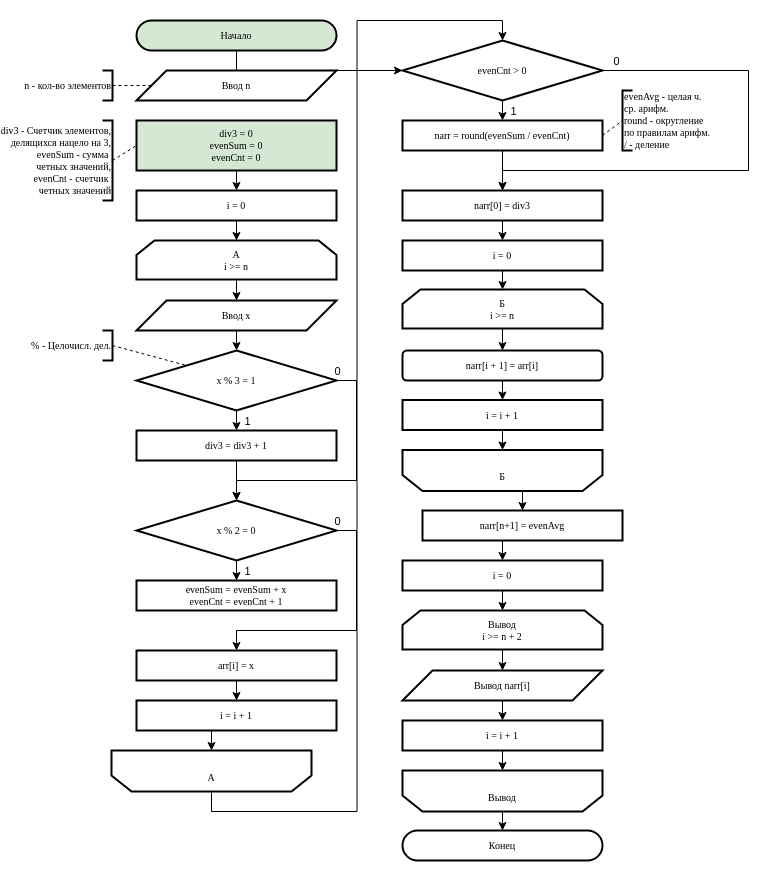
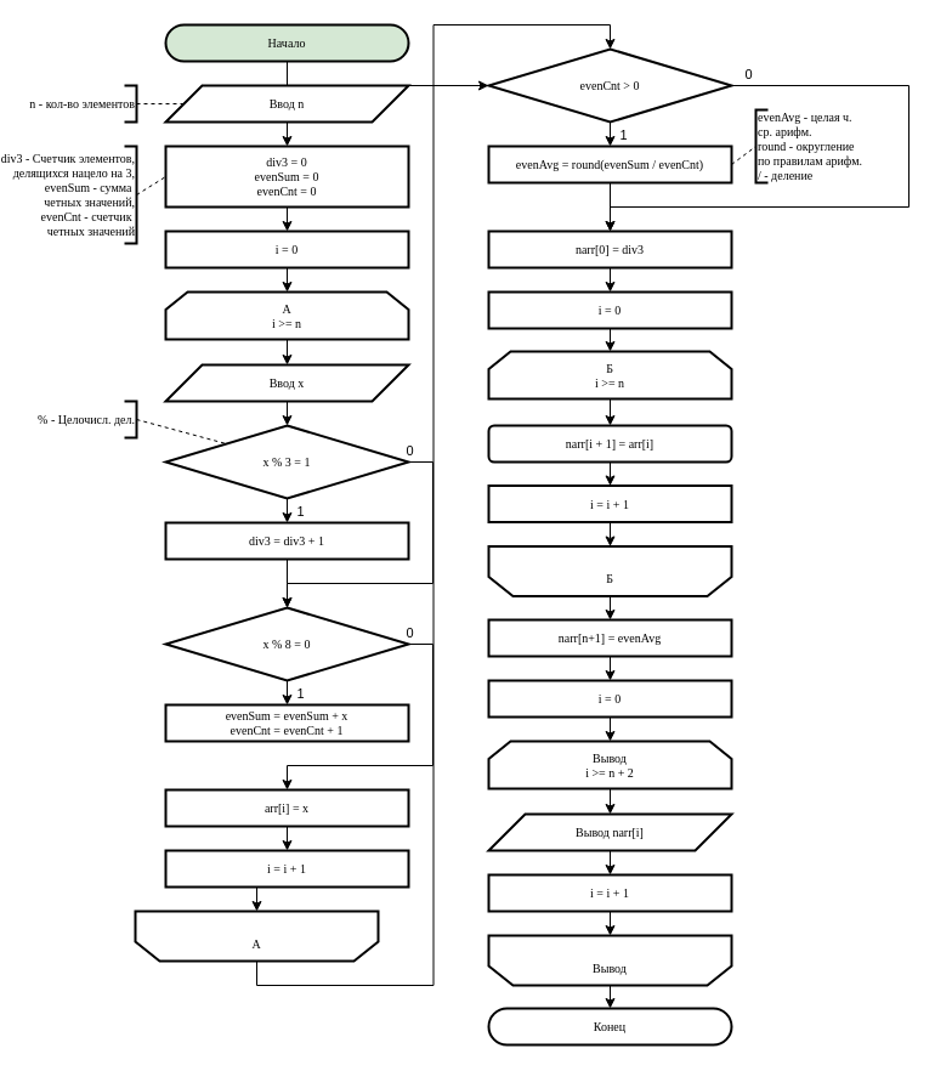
  <mxCell id="0" />
  <mxCell id="1" parent="0" />
  <mxCell id="2" style="edgeStyle=orthogonalEdgeStyle;rounded=0;orthogonalLoop=1;jettySize=auto;html=1;exitX=0.5;exitY=1;exitDx=0;exitDy=0;" edge="1" parent="1" source="3" target="38"><mxGeometry relative="1" as="geometry" /></mxCell>
  <mxCell id="3" value="Начало" style="rounded=1;whiteSpace=wrap;html=1;arcSize=50;container=0;strokeWidth=2;fontFamily=JetBrains Mono;fontSize=10;fillColor=#d5e8d4;" vertex="1" parent="1"><mxGeometry x="54" y="20" width="200" height="30" as="geometry" /></mxCell>
  <mxCell id="4" value="Конец" style="rounded=1;whiteSpace=wrap;html=1;arcSize=50;container=0;strokeWidth=2;fontFamily=JetBrains Mono;fontSize=10;" vertex="1" parent="1"><mxGeometry x="320" y="830" width="200" height="30" as="geometry" /></mxCell>
+ <mxCell id="5" style="edgeStyle=orthogonalEdgeStyle;rounded=0;orthogonalLoop=1;jettySize=auto;html=1;exitX=0.5;exitY=1;exitDx=0;exitDy=0;entryX=0.5;entryY=0;entryDx=0;entryDy=0;" edge="1" parent="1" source="6" target="8"><mxGeometry relative="1" as="geometry" /></mxCell>
  <mxCell id="6" value="Ввод n" style="shape=parallelogram;perimeter=parallelogramPerimeter;whiteSpace=wrap;html=1;fixedSize=1;size=30;container=0;strokeWidth=2;fontFamily=JetBrains Mono;fontSize=10;" vertex="1" parent="1"><mxGeometry x="54" y="70" width="200" height="30" as="geometry" /></mxCell>
  <mxCell id="7" style="edgeStyle=orthogonalEdgeStyle;rounded=0;orthogonalLoop=1;jettySize=auto;html=1;exitX=0.5;exitY=1;exitDx=0;exitDy=0;entryX=0.5;entryY=0;entryDx=0;entryDy=0;" edge="1" parent="1" source="8" target="14"><mxGeometry relative="1" as="geometry" /></mxCell>
- <mxCell id="8" value="div3 = 0&lt;div&gt;evenSum = 0&lt;/div&gt;&lt;div&gt;evenCnt = 0&lt;/div&gt;" style="rounded=0;whiteSpace=wrap;html=1;strokeWidth=2;fontFamily=JetBrains Mono;fontSize=10;fillColor=#d5e8d4;" vertex="1" parent="1"><mxGeometry x="54" y="120" width="200" height="50" as="geometry" /></mxCell>
+ <mxCell id="8" value="div3 = 0&lt;div&gt;evenSum = 0&lt;/div&gt;&lt;div&gt;evenCnt = 0&lt;/div&gt;" style="rounded=0;whiteSpace=wrap;html=1;strokeWidth=2;fontFamily=JetBrains Mono;fontSize=10;" vertex="1" parent="1"><mxGeometry x="54" y="120" width="200" height="50" as="geometry" /></mxCell>
  <mxCell id="9" style="edgeStyle=orthogonalEdgeStyle;rounded=0;orthogonalLoop=1;jettySize=auto;html=1;exitX=0.5;exitY=0;exitDx=0;exitDy=0;entryX=0.5;entryY=0;entryDx=0;entryDy=0;" edge="1" parent="1" source="10" target="38"><mxGeometry relative="1" as="geometry" /></mxCell>
  <mxCell id="10" value="&lt;div style=&quot;font-size: 10px;&quot;&gt;&lt;br style=&quot;font-size: 10px;&quot;&gt;&lt;/div&gt;&lt;div style=&quot;font-size: 10px;&quot;&gt;A&lt;/div&gt;" style="shape=loopLimit;whiteSpace=wrap;html=1;size=20;direction=west;strokeWidth=2;fontFamily=JetBrains Mono;fontSize=10;" vertex="1" parent="1"><mxGeometry x="29" y="750" width="200" height="41" as="geometry" /></mxCell>
  <mxCell id="11" style="edgeStyle=orthogonalEdgeStyle;rounded=0;orthogonalLoop=1;jettySize=auto;html=1;exitX=0.5;exitY=1;exitDx=0;exitDy=0;entryX=0.5;entryY=0;entryDx=0;entryDy=0;" edge="1" parent="1" source="12" target="18"><mxGeometry relative="1" as="geometry" /></mxCell>
  <mxCell id="12" value="&lt;div style=&quot;font-size: 10px;&quot;&gt;A&lt;/div&gt;&lt;div style=&quot;font-size: 10px;&quot;&gt;i &amp;gt;= n&lt;/div&gt;" style="shape=loopLimit;whiteSpace=wrap;html=1;size=18;direction=east;strokeWidth=2;fontFamily=JetBrains Mono;fontSize=10;" vertex="1" parent="1"><mxGeometry x="54" y="240" width="200" height="39" as="geometry" /></mxCell>
  <mxCell id="13" style="edgeStyle=orthogonalEdgeStyle;rounded=0;orthogonalLoop=1;jettySize=auto;html=1;exitX=0.5;exitY=1;exitDx=0;exitDy=0;entryX=0.5;entryY=0;entryDx=0;entryDy=0;" edge="1" parent="1" source="14" target="12"><mxGeometry relative="1" as="geometry" /></mxCell>
  <mxCell id="14" value="i = 0" style="rounded=0;whiteSpace=wrap;html=1;strokeWidth=2;fontFamily=JetBrains Mono;fontSize=10;" vertex="1" parent="1"><mxGeometry x="54" y="190" width="200" height="30" as="geometry" /></mxCell>
  <mxCell id="15" style="edgeStyle=orthogonalEdgeStyle;rounded=0;orthogonalLoop=1;jettySize=auto;html=1;exitX=0.5;exitY=1;exitDx=0;exitDy=0;entryX=0.5;entryY=1;entryDx=0;entryDy=0;" edge="1" parent="1" source="16" target="10"><mxGeometry relative="1" as="geometry" /></mxCell>
  <mxCell id="16" value="i = i + 1" style="rounded=0;whiteSpace=wrap;html=1;strokeWidth=2;fontFamily=JetBrains Mono;fontSize=10;" vertex="1" parent="1"><mxGeometry x="54" y="700" width="200" height="30" as="geometry" /></mxCell>
  <mxCell id="17" style="edgeStyle=orthogonalEdgeStyle;rounded=0;orthogonalLoop=1;jettySize=auto;html=1;exitX=0.5;exitY=1;exitDx=0;exitDy=0;entryX=0.5;entryY=0;entryDx=0;entryDy=0;" edge="1" parent="1" source="18" target="23"><mxGeometry relative="1" as="geometry" /></mxCell>
  <mxCell id="18" value="Ввод x" style="shape=parallelogram;perimeter=parallelogramPerimeter;whiteSpace=wrap;html=1;fixedSize=1;size=30;container=0;strokeWidth=2;fontFamily=JetBrains Mono;fontSize=10;" vertex="1" parent="1"><mxGeometry x="54" y="300" width="200" height="30" as="geometry" /></mxCell>
  <mxCell id="19" style="edgeStyle=orthogonalEdgeStyle;rounded=0;orthogonalLoop=1;jettySize=auto;html=1;exitX=0.5;exitY=1;exitDx=0;exitDy=0;entryX=0.5;entryY=0;entryDx=0;entryDy=0;" edge="1" parent="1" source="23" target="25"><mxGeometry relative="1" as="geometry" /></mxCell>
  <mxCell id="20" value="1" style="edgeLabel;html=1;align=center;verticalAlign=middle;resizable=0;points=[];" vertex="1" connectable="0" parent="19"><mxGeometry x="-0.4" y="1" relative="1" as="geometry"><mxPoint x="9" y="4" as="offset" /></mxGeometry></mxCell>
  <mxCell id="21" style="edgeStyle=orthogonalEdgeStyle;rounded=0;orthogonalLoop=1;jettySize=auto;html=1;exitX=1;exitY=0.5;exitDx=0;exitDy=0;entryX=0.5;entryY=0;entryDx=0;entryDy=0;" edge="1" parent="1" source="23" target="30"><mxGeometry relative="1" as="geometry"><Array as="points"><mxPoint x="274" y="380" /><mxPoint x="274" y="480" /><mxPoint x="154" y="480" /></Array></mxGeometry></mxCell>
  <mxCell id="22" value="0" style="edgeLabel;html=1;align=center;verticalAlign=middle;resizable=0;points=[];" vertex="1" connectable="0" parent="21"><mxGeometry x="-0.946" y="1" relative="1" as="geometry"><mxPoint x="-7" y="-9" as="offset" /></mxGeometry></mxCell>
  <mxCell id="23" value="x % 3 = 1" style="rhombus;whiteSpace=wrap;html=1;strokeWidth=2;fontFamily=JetBrains Mono;fontSize=10;" vertex="1" parent="1"><mxGeometry x="54" y="350" width="200" height="60" as="geometry" /></mxCell>
  <mxCell id="24" style="edgeStyle=orthogonalEdgeStyle;rounded=0;orthogonalLoop=1;jettySize=auto;html=1;exitX=0.5;exitY=1;exitDx=0;exitDy=0;" edge="1" parent="1" source="25"><mxGeometry relative="1" as="geometry"><mxPoint x="154" y="500" as="targetPoint" /></mxGeometry></mxCell>
  <mxCell id="25" value="div3 = div3 + 1" style="rounded=0;whiteSpace=wrap;html=1;strokeWidth=2;fontFamily=JetBrains Mono;fontSize=10;" vertex="1" parent="1"><mxGeometry x="54" y="430" width="200" height="30" as="geometry" /></mxCell>
  <mxCell id="26" style="edgeStyle=orthogonalEdgeStyle;rounded=0;orthogonalLoop=1;jettySize=auto;html=1;exitX=0.5;exitY=1;exitDx=0;exitDy=0;entryX=0.5;entryY=0;entryDx=0;entryDy=0;" edge="1" parent="1" source="30" target="31"><mxGeometry relative="1" as="geometry" /></mxCell>
  <mxCell id="27" value="1" style="edgeLabel;html=1;align=center;verticalAlign=middle;resizable=0;points=[];" vertex="1" connectable="0" parent="26"><mxGeometry x="-0.337" y="1" relative="1" as="geometry"><mxPoint x="9" y="3" as="offset" /></mxGeometry></mxCell>
  <mxCell id="28" style="edgeStyle=orthogonalEdgeStyle;rounded=0;orthogonalLoop=1;jettySize=auto;html=1;exitX=1;exitY=0.5;exitDx=0;exitDy=0;entryX=0.5;entryY=0;entryDx=0;entryDy=0;" edge="1" parent="1" source="30" target="33"><mxGeometry relative="1" as="geometry"><Array as="points"><mxPoint x="274" y="530" /><mxPoint x="274" y="630" /><mxPoint x="154" y="630" /></Array></mxGeometry></mxCell>
  <mxCell id="29" value="0" style="edgeLabel;html=1;align=center;verticalAlign=middle;resizable=0;points=[];" vertex="1" connectable="0" parent="28"><mxGeometry x="-0.901" relative="1" as="geometry"><mxPoint x="-13" y="-10" as="offset" /></mxGeometry></mxCell>
- <mxCell id="30" value="x % 2 = 0" style="rhombus;whiteSpace=wrap;html=1;strokeWidth=2;fontFamily=JetBrains Mono;fontSize=10;" vertex="1" parent="1"><mxGeometry x="54" y="500" width="200" height="60" as="geometry" /></mxCell>
+ <mxCell id="30" value="x % 8 = 0" style="rhombus;whiteSpace=wrap;html=1;strokeWidth=2;fontFamily=JetBrains Mono;fontSize=10;" vertex="1" parent="1"><mxGeometry x="54" y="500" width="200" height="60" as="geometry" /></mxCell>
  <mxCell id="31" value="evenSum = evenSum + x&lt;div&gt;evenCnt = evenCnt + 1&lt;/div&gt;" style="rounded=0;whiteSpace=wrap;html=1;strokeWidth=2;fontFamily=JetBrains Mono;fontSize=10;" vertex="1" parent="1"><mxGeometry x="54" y="580" width="200" height="30" as="geometry" /></mxCell>
  <mxCell id="32" style="edgeStyle=orthogonalEdgeStyle;rounded=0;orthogonalLoop=1;jettySize=auto;html=1;exitX=0.5;exitY=1;exitDx=0;exitDy=0;entryX=0.5;entryY=0;entryDx=0;entryDy=0;" edge="1" parent="1" source="33" target="16"><mxGeometry relative="1" as="geometry" /></mxCell>
  <mxCell id="33" value="arr[i] = x" style="rounded=0;whiteSpace=wrap;html=1;strokeWidth=2;fontFamily=JetBrains Mono;fontSize=10;" vertex="1" parent="1"><mxGeometry x="54" y="650" width="200" height="30" as="geometry" /></mxCell>
  <mxCell id="34" style="edgeStyle=orthogonalEdgeStyle;rounded=0;orthogonalLoop=1;jettySize=auto;html=1;exitX=0.5;exitY=1;exitDx=0;exitDy=0;entryX=0.5;entryY=0;entryDx=0;entryDy=0;" edge="1" parent="1" source="38" target="40"><mxGeometry relative="1" as="geometry" /></mxCell>
  <mxCell id="35" value="1" style="edgeLabel;html=1;align=center;verticalAlign=middle;resizable=0;points=[];" vertex="1" connectable="0" parent="34"><mxGeometry x="-0.3" y="2" relative="1" as="geometry"><mxPoint x="8" y="3" as="offset" /></mxGeometry></mxCell>
  <mxCell id="36" style="edgeStyle=orthogonalEdgeStyle;rounded=0;orthogonalLoop=1;jettySize=auto;html=1;exitX=1;exitY=0.5;exitDx=0;exitDy=0;entryX=0.5;entryY=0;entryDx=0;entryDy=0;" edge="1" parent="1" source="38" target="42"><mxGeometry relative="1" as="geometry"><Array as="points"><mxPoint x="666" y="70" /><mxPoint x="666" y="170" /><mxPoint x="420" y="170" /></Array></mxGeometry></mxCell>
  <mxCell id="37" value="0" style="edgeLabel;html=1;align=center;verticalAlign=middle;resizable=0;points=[];" vertex="1" connectable="0" parent="36"><mxGeometry x="-0.9" y="1" relative="1" as="geometry"><mxPoint x="-13" y="-9" as="offset" /></mxGeometry></mxCell>
  <mxCell id="38" value="evenCnt &amp;gt; 0" style="rhombus;whiteSpace=wrap;html=1;strokeWidth=2;fontFamily=JetBrains Mono;fontSize=10;" vertex="1" parent="1"><mxGeometry x="320" y="40" width="200" height="60" as="geometry" /></mxCell>
  <mxCell id="39" style="edgeStyle=orthogonalEdgeStyle;rounded=0;orthogonalLoop=1;jettySize=auto;html=1;exitX=0.5;exitY=1;exitDx=0;exitDy=0;entryX=0.5;entryY=0;entryDx=0;entryDy=0;" edge="1" parent="1" source="40" target="42"><mxGeometry relative="1" as="geometry" /></mxCell>
- <mxCell id="40" value="narr = round(evenSum / evenCnt)" style="rounded=0;whiteSpace=wrap;html=1;strokeWidth=2;fontFamily=JetBrains Mono;fontSize=10;" vertex="1" parent="1"><mxGeometry x="320" y="120" width="200" height="30" as="geometry" /></mxCell>
+ <mxCell id="40" value="evenAvg = round(evenSum / evenCnt)" style="rounded=0;whiteSpace=wrap;html=1;strokeWidth=2;fontFamily=JetBrains Mono;fontSize=10;" vertex="1" parent="1"><mxGeometry x="320" y="120" width="200" height="30" as="geometry" /></mxCell>
  <mxCell id="41" style="edgeStyle=orthogonalEdgeStyle;rounded=0;orthogonalLoop=1;jettySize=auto;html=1;exitX=0.5;exitY=1;exitDx=0;exitDy=0;entryX=0.5;entryY=0;entryDx=0;entryDy=0;" edge="1" parent="1" source="42" target="48"><mxGeometry relative="1" as="geometry" /></mxCell>
  <mxCell id="42" value="narr[0] = div3" style="rounded=0;whiteSpace=wrap;html=1;strokeWidth=2;fontFamily=JetBrains Mono;fontSize=10;" vertex="1" parent="1"><mxGeometry x="320" y="190" width="200" height="30" as="geometry" /></mxCell>
  <mxCell id="43" style="edgeStyle=orthogonalEdgeStyle;rounded=0;orthogonalLoop=1;jettySize=auto;html=1;exitX=0.5;exitY=0;exitDx=0;exitDy=0;entryX=0.5;entryY=0;entryDx=0;entryDy=0;" edge="1" parent="1" source="44" target="54"><mxGeometry relative="1" as="geometry" /></mxCell>
  <mxCell id="44" value="&lt;div style=&quot;font-size: 10px;&quot;&gt;&lt;br style=&quot;font-size: 10px;&quot;&gt;&lt;/div&gt;&lt;div style=&quot;font-size: 10px;&quot;&gt;Б&lt;/div&gt;" style="shape=loopLimit;whiteSpace=wrap;html=1;size=20;direction=west;strokeWidth=2;fontFamily=JetBrains Mono;fontSize=10;" vertex="1" parent="1"><mxGeometry x="320" y="449.5" width="200" height="41" as="geometry" /></mxCell>
  <mxCell id="45" style="edgeStyle=orthogonalEdgeStyle;rounded=0;orthogonalLoop=1;jettySize=auto;html=1;exitX=0.5;exitY=1;exitDx=0;exitDy=0;entryX=0.5;entryY=0;entryDx=0;entryDy=0;" edge="1" parent="1" source="46" target="52"><mxGeometry relative="1" as="geometry" /></mxCell>
  <mxCell id="46" value="&lt;div style=&quot;font-size: 10px;&quot;&gt;Б&lt;/div&gt;&lt;div style=&quot;font-size: 10px;&quot;&gt;i &amp;gt;= n&lt;/div&gt;" style="shape=loopLimit;whiteSpace=wrap;html=1;size=18;direction=east;strokeWidth=2;fontFamily=JetBrains Mono;fontSize=10;" vertex="1" parent="1"><mxGeometry x="320" y="289" width="200" height="39" as="geometry" /></mxCell>
  <mxCell id="47" style="edgeStyle=orthogonalEdgeStyle;rounded=0;orthogonalLoop=1;jettySize=auto;html=1;exitX=0.5;exitY=1;exitDx=0;exitDy=0;entryX=0.5;entryY=0;entryDx=0;entryDy=0;" edge="1" parent="1" source="48" target="46"><mxGeometry relative="1" as="geometry" /></mxCell>
  <mxCell id="48" value="i = 0" style="rounded=0;whiteSpace=wrap;html=1;strokeWidth=2;fontFamily=JetBrains Mono;fontSize=10;" vertex="1" parent="1"><mxGeometry x="320" y="240" width="200" height="30" as="geometry" /></mxCell>
  <mxCell id="49" style="edgeStyle=orthogonalEdgeStyle;rounded=0;orthogonalLoop=1;jettySize=auto;html=1;exitX=0.5;exitY=1;exitDx=0;exitDy=0;entryX=0.5;entryY=1;entryDx=0;entryDy=0;" edge="1" parent="1" source="50" target="44"><mxGeometry relative="1" as="geometry" /></mxCell>
  <mxCell id="50" value="i = i + 1" style="rounded=0;whiteSpace=wrap;html=1;strokeWidth=2;fontFamily=JetBrains Mono;fontSize=10;" vertex="1" parent="1"><mxGeometry x="320" y="399.5" width="200" height="30" as="geometry" /></mxCell>
  <mxCell id="51" style="edgeStyle=orthogonalEdgeStyle;rounded=0;orthogonalLoop=1;jettySize=auto;html=1;exitX=0.5;exitY=1;exitDx=0;exitDy=0;entryX=0.5;entryY=0;entryDx=0;entryDy=0;" edge="1" parent="1" source="52" target="50"><mxGeometry relative="1" as="geometry" /></mxCell>
  <mxCell id="52" value="narr[i + 1] = arr[i]" style="whiteSpace=wrap;html=1;strokeWidth=2;fontFamily=JetBrains Mono;fontSize=10;rounded=1;" vertex="1" parent="1"><mxGeometry x="320" y="350" width="200" height="30" as="geometry" /></mxCell>
  <mxCell id="53" style="edgeStyle=orthogonalEdgeStyle;rounded=0;orthogonalLoop=1;jettySize=auto;html=1;exitX=0.5;exitY=1;exitDx=0;exitDy=0;entryX=0.5;entryY=0;entryDx=0;entryDy=0;" edge="1" parent="1" source="54" target="60"><mxGeometry relative="1" as="geometry" /></mxCell>
- <mxCell id="54" value="narr[n+1] = evenAvg" style="rounded=0;whiteSpace=wrap;html=1;strokeWidth=2;fontFamily=JetBrains Mono;fontSize=10;" vertex="1" parent="1"><mxGeometry x="340" y="510" width="200" height="30" as="geometry" /></mxCell>
+ <mxCell id="54" value="narr[n+1] = evenAvg" style="rounded=0;whiteSpace=wrap;html=1;strokeWidth=2;fontFamily=JetBrains Mono;fontSize=10;" vertex="1" parent="1"><mxGeometry x="320" y="510" width="200" height="30" as="geometry" /></mxCell>
  <mxCell id="55" style="edgeStyle=orthogonalEdgeStyle;rounded=0;orthogonalLoop=1;jettySize=auto;html=1;exitX=0.5;exitY=0;exitDx=0;exitDy=0;entryX=0.5;entryY=0;entryDx=0;entryDy=0;" edge="1" parent="1" source="56" target="4"><mxGeometry relative="1" as="geometry" /></mxCell>
  <mxCell id="56" value="&lt;div style=&quot;font-size: 10px;&quot;&gt;&lt;br style=&quot;font-size: 10px;&quot;&gt;&lt;/div&gt;&lt;div style=&quot;font-size: 10px;&quot;&gt;Вывод&lt;/div&gt;" style="shape=loopLimit;whiteSpace=wrap;html=1;size=20;direction=west;strokeWidth=2;fontFamily=JetBrains Mono;fontSize=10;" vertex="1" parent="1"><mxGeometry x="320" y="770" width="200" height="41" as="geometry" /></mxCell>
  <mxCell id="57" style="edgeStyle=orthogonalEdgeStyle;rounded=0;orthogonalLoop=1;jettySize=auto;html=1;exitX=0.5;exitY=1;exitDx=0;exitDy=0;entryX=0.5;entryY=0;entryDx=0;entryDy=0;" edge="1" parent="1" source="58" target="64"><mxGeometry relative="1" as="geometry" /></mxCell>
  <mxCell id="58" value="&lt;div style=&quot;font-size: 10px;&quot;&gt;Вывод&lt;/div&gt;&lt;div style=&quot;font-size: 10px;&quot;&gt;i &amp;gt;= n + 2&lt;/div&gt;" style="shape=loopLimit;whiteSpace=wrap;html=1;size=18;direction=east;strokeWidth=2;fontFamily=JetBrains Mono;fontSize=10;" vertex="1" parent="1"><mxGeometry x="320" y="610" width="200" height="39" as="geometry" /></mxCell>
  <mxCell id="59" style="edgeStyle=orthogonalEdgeStyle;rounded=0;orthogonalLoop=1;jettySize=auto;html=1;exitX=0.5;exitY=1;exitDx=0;exitDy=0;entryX=0.5;entryY=0;entryDx=0;entryDy=0;" edge="1" parent="1" source="60" target="58"><mxGeometry relative="1" as="geometry" /></mxCell>
  <mxCell id="60" value="i = 0" style="rounded=0;whiteSpace=wrap;html=1;strokeWidth=2;fontFamily=JetBrains Mono;fontSize=10;" vertex="1" parent="1"><mxGeometry x="320" y="560" width="200" height="30" as="geometry" /></mxCell>
  <mxCell id="61" style="edgeStyle=orthogonalEdgeStyle;rounded=0;orthogonalLoop=1;jettySize=auto;html=1;exitX=0.5;exitY=1;exitDx=0;exitDy=0;entryX=0.5;entryY=1;entryDx=0;entryDy=0;" edge="1" parent="1" source="62" target="56"><mxGeometry relative="1" as="geometry" /></mxCell>
  <mxCell id="62" value="i = i + 1" style="rounded=0;whiteSpace=wrap;html=1;strokeWidth=2;fontFamily=JetBrains Mono;fontSize=10;" vertex="1" parent="1"><mxGeometry x="320" y="720" width="200" height="30" as="geometry" /></mxCell>
  <mxCell id="63" style="edgeStyle=orthogonalEdgeStyle;rounded=0;orthogonalLoop=1;jettySize=auto;html=1;exitX=0.5;exitY=1;exitDx=0;exitDy=0;entryX=0.5;entryY=0;entryDx=0;entryDy=0;" edge="1" parent="1" source="64" target="62"><mxGeometry relative="1" as="geometry" /></mxCell>
  <mxCell id="64" value="Вывод narr[i]" style="shape=parallelogram;perimeter=parallelogramPerimeter;whiteSpace=wrap;html=1;fixedSize=1;size=30;container=0;strokeWidth=2;fontFamily=JetBrains Mono;fontSize=10;" vertex="1" parent="1"><mxGeometry x="320" y="670" width="200" height="30" as="geometry" /></mxCell>
  <mxCell id="65" style="edgeStyle=orthogonalEdgeStyle;rounded=0;orthogonalLoop=1;jettySize=auto;html=1;exitX=0;exitY=0.5;exitDx=0;exitDy=0;exitPerimeter=0;entryX=0;entryY=0.5;entryDx=0;entryDy=0;dashed=1;endArrow=none;endFill=0;" edge="1" parent="1" source="66" target="6"><mxGeometry relative="1" as="geometry" /></mxCell>
  <mxCell id="66" value="n - кол-во элементов" style="strokeWidth=2;html=1;shape=mxgraph.flowchart.annotation_1;align=right;pointerEvents=1;fontFamily=JetBrains Mono;fontSize=10;direction=west;" vertex="1" parent="1"><mxGeometry x="20" y="70" width="10" height="30" as="geometry" /></mxCell>
  <mxCell id="67" style="rounded=0;orthogonalLoop=1;jettySize=auto;html=1;exitX=0;exitY=0.5;exitDx=0;exitDy=0;exitPerimeter=0;entryX=0;entryY=0.5;entryDx=0;entryDy=0;dashed=1;endArrow=none;endFill=0;" edge="1" parent="1" source="68" target="8"><mxGeometry relative="1" as="geometry" /></mxCell>
  <mxCell id="68" value="div3 -&amp;nbsp;Счетчик элементов,&lt;br&gt;делящихся нацело на 3,&lt;div&gt;evenSum - сумма&amp;nbsp;&lt;/div&gt;&lt;div&gt;четных значений,&lt;br&gt;evenCnt - счетчик&amp;nbsp;&lt;/div&gt;&lt;div&gt;четных значений&lt;/div&gt;" style="strokeWidth=2;html=1;shape=mxgraph.flowchart.annotation_1;align=right;pointerEvents=1;fontFamily=JetBrains Mono;fontSize=10;direction=west;" vertex="1" parent="1"><mxGeometry x="20" y="120" width="10" height="80" as="geometry" /></mxCell>
  <mxCell id="69" value="evenAvg - целая ч.&lt;div&gt;ср. арифм.&lt;/div&gt;&lt;div&gt;round - округление&lt;br&gt;по правилам арифм.&lt;/div&gt;&lt;div&gt;/ - деление&lt;/div&gt;" style="strokeWidth=2;html=1;shape=mxgraph.flowchart.annotation_1;align=left;pointerEvents=1;fontFamily=JetBrains Mono;fontSize=10;" vertex="1" parent="1"><mxGeometry x="540" y="90" width="10" height="60" as="geometry" /></mxCell>
  <mxCell id="70" style="rounded=0;orthogonalLoop=1;jettySize=auto;html=1;exitX=1;exitY=0.5;exitDx=0;exitDy=0;entryX=0;entryY=0.5;entryDx=0;entryDy=0;entryPerimeter=0;strokeColor=default;dashed=1;endArrow=none;endFill=0;" edge="1" parent="1" source="40" target="69"><mxGeometry relative="1" as="geometry" /></mxCell>
  <mxCell id="71" style="rounded=0;orthogonalLoop=1;jettySize=auto;html=1;exitX=0;exitY=0.5;exitDx=0;exitDy=0;exitPerimeter=0;entryX=0;entryY=0;entryDx=0;entryDy=0;dashed=1;endArrow=none;endFill=0;" edge="1" parent="1" source="72" target="23"><mxGeometry relative="1" as="geometry" /></mxCell>
  <mxCell id="72" value="% - Целочисл. дел." style="strokeWidth=2;html=1;shape=mxgraph.flowchart.annotation_1;align=right;pointerEvents=1;fontFamily=JetBrains Mono;fontSize=10;direction=west;" vertex="1" parent="1"><mxGeometry x="20" y="330" width="10" height="30" as="geometry" /></mxCell>
